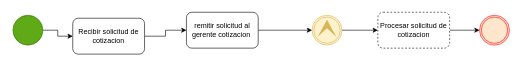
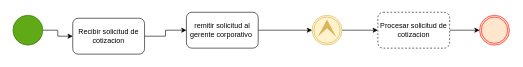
  <mxCell id="0" />
  <mxCell id="1" parent="0" />
  <mxCell id="2" value="" style="edgeStyle=orthogonalEdgeStyle;rounded=0;orthogonalLoop=1;jettySize=auto;html=1;" edge="1" parent="1" source="3" target="12"><mxGeometry relative="1" as="geometry" /></mxCell>
  <mxCell id="3" value="" style="points=[[0.145,0.145,0],[0.5,0,0],[0.855,0.145,0],[1,0.5,0],[0.855,0.855,0],[0.5,1,0],[0.145,0.855,0],[0,0.5,0]];shape=mxgraph.bpmn.event;html=1;verticalLabelPosition=bottom;labelBackgroundColor=#ffffff;verticalAlign=top;align=center;perimeter=ellipsePerimeter;outlineConnect=0;aspect=fixed;outline=throwing;symbol=escalation;fillColor=#fff2cc;strokeColor=#d6b656;" vertex="1" parent="1"><mxGeometry x="520" y="25" width="50" height="50" as="geometry" /></mxCell>
  <mxCell id="4" value="" style="edgeStyle=orthogonalEdgeStyle;rounded=0;orthogonalLoop=1;jettySize=auto;html=1;" edge="1" parent="1" source="5" target="10"><mxGeometry relative="1" as="geometry" /></mxCell>
  <mxCell id="5" value="" style="points=[[0.145,0.145,0],[0.5,0,0],[0.855,0.145,0],[1,0.5,0],[0.855,0.855,0],[0.5,1,0],[0.145,0.855,0],[0,0.5,0]];shape=mxgraph.bpmn.event;html=1;verticalLabelPosition=bottom;labelBackgroundColor=#ffffff;verticalAlign=top;align=center;perimeter=ellipsePerimeter;outlineConnect=0;aspect=fixed;outline=standard;symbol=general;fillColor=#60a917;strokeColor=#2D7600;fontColor=#ffffff;" vertex="1" parent="1"><mxGeometry x="20" y="25" width="50" height="50" as="geometry" /></mxCell>
  <mxCell id="6" value="" style="points=[[0.145,0.145,0],[0.5,0,0],[0.855,0.145,0],[1,0.5,0],[0.855,0.855,0],[0.5,1,0],[0.145,0.855,0],[0,0.5,0]];shape=mxgraph.bpmn.event;html=1;verticalLabelPosition=bottom;labelBackgroundColor=#ffffff;verticalAlign=top;align=center;perimeter=ellipsePerimeter;outlineConnect=0;aspect=fixed;outline=throwing;symbol=general;fillColor=#ffe6cc;strokeColor=#FF0000;" vertex="1" parent="1"><mxGeometry x="800" y="25" width="50" height="50" as="geometry" /></mxCell>
  <mxCell id="7" value="" style="edgeStyle=orthogonalEdgeStyle;rounded=0;orthogonalLoop=1;jettySize=auto;html=1;" edge="1" parent="1" source="8" target="3"><mxGeometry relative="1" as="geometry" /></mxCell>
- <mxCell id="8" value="remitir solicitud al gerente cotizacion&amp;nbsp;" style="rounded=1;whiteSpace=wrap;html=1;" vertex="1" parent="1"><mxGeometry x="310" y="20" width="120" height="60" as="geometry" /></mxCell>
+ <mxCell id="8" value="remitir solicitud al gerente corporativo&amp;nbsp;" style="rounded=1;whiteSpace=wrap;html=1;" vertex="1" parent="1"><mxGeometry x="310" y="20" width="120" height="60" as="geometry" /></mxCell>
  <mxCell id="9" value="" style="edgeStyle=orthogonalEdgeStyle;rounded=0;orthogonalLoop=1;jettySize=auto;html=1;" edge="1" parent="1" source="10" target="8"><mxGeometry relative="1" as="geometry" /></mxCell>
  <mxCell id="10" value="Recibir solicitud de cotizacion" style="rounded=1;whiteSpace=wrap;html=1;" vertex="1" parent="1"><mxGeometry x="120" y="30" width="120" height="60" as="geometry" /></mxCell>
  <mxCell id="11" value="" style="edgeStyle=orthogonalEdgeStyle;rounded=0;orthogonalLoop=1;jettySize=auto;html=1;" edge="1" parent="1" source="12" target="6"><mxGeometry relative="1" as="geometry" /></mxCell>
  <mxCell id="12" value="Procesar solicitud de cotizacion" style="rounded=1;whiteSpace=wrap;html=1;dashed=1;" vertex="1" parent="1"><mxGeometry x="630" y="20" width="120" height="60" as="geometry" /></mxCell>
